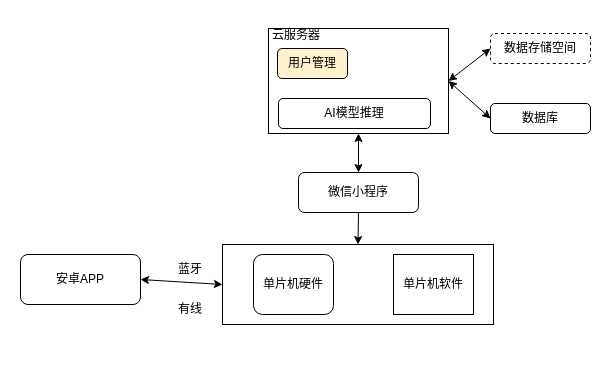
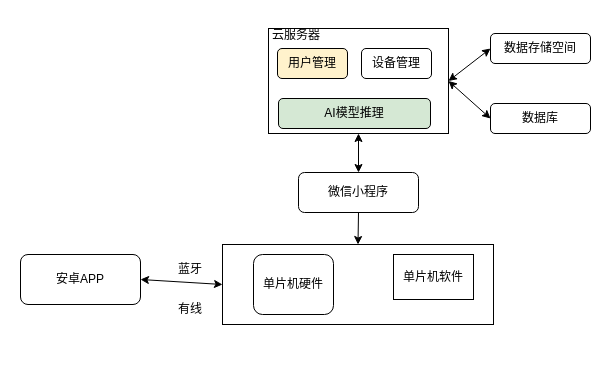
  <mxCell id="0" />
  <mxCell id="1" parent="0" />
  <mxCell id="2" value="安卓APP" style="rounded=1;whiteSpace=wrap;html=1;" vertex="1" parent="1"><mxGeometry x="20" y="254" width="120" height="50" as="geometry" /></mxCell>
  <mxCell id="3" value="" style="group" vertex="1" connectable="0" parent="1"><mxGeometry x="233" y="244" width="260" height="110" as="geometry" /></mxCell>
  <mxCell id="4" value="" style="rounded=0;whiteSpace=wrap;html=1;" vertex="1" parent="3"><mxGeometry x="-11" width="271" height="80" as="geometry" /></mxCell>
  <mxCell id="5" value="单片机硬件" style="whiteSpace=wrap;html=1;rounded=1;" vertex="1" parent="3"><mxGeometry x="20" y="10" width="80" height="60" as="geometry" /></mxCell>
- <mxCell id="6" value="单片机软件" style="rounded=0;whiteSpace=wrap;html=1;" vertex="1" parent="3"><mxGeometry x="160" y="10" width="80" height="60" as="geometry" /></mxCell>
+ <mxCell id="6" value="单片机软件" style="rounded=0;whiteSpace=wrap;html=1;" vertex="1" parent="3"><mxGeometry x="160" y="10" width="80" height="45" as="geometry" /></mxCell>
  <mxCell id="7" value="有线" style="text;strokeColor=none;align=center;fillColor=none;html=1;verticalAlign=middle;whiteSpace=wrap;rounded=0;" vertex="1" parent="1"><mxGeometry x="160" y="294" width="60" height="30" as="geometry" /></mxCell>
  <mxCell id="8" value="蓝牙" style="text;strokeColor=none;align=center;fillColor=none;html=1;verticalAlign=middle;whiteSpace=wrap;rounded=0;" vertex="1" parent="1"><mxGeometry x="160" y="254" width="60" height="30" as="geometry" /></mxCell>
  <mxCell id="9" value="" style="endArrow=classic;startArrow=classic;html=1;rounded=0;entryX=0;entryY=0.5;entryDx=0;entryDy=0;exitX=1;exitY=0.5;exitDx=0;exitDy=0;" edge="1" parent="1" source="2" target="4"><mxGeometry width="50" height="50" relative="1" as="geometry"><mxPoint x="130" y="324" as="sourcePoint" /><mxPoint x="180" y="274" as="targetPoint" /></mxGeometry></mxCell>
  <mxCell id="10" style="edgeStyle=orthogonalEdgeStyle;rounded=0;orthogonalLoop=1;jettySize=auto;html=1;exitX=0.5;exitY=0;exitDx=0;exitDy=0;entryX=0.5;entryY=1;entryDx=0;entryDy=0;startArrow=classic;startFill=1;" edge="1" parent="1" source="11" target="18"><mxGeometry relative="1" as="geometry" /></mxCell>
  <mxCell id="11" value="微信小程序" style="rounded=1;whiteSpace=wrap;html=1;" vertex="1" parent="1"><mxGeometry x="298" y="172" width="120" height="40" as="geometry" /></mxCell>
  <mxCell id="12" value="" style="endArrow=none;startArrow=classic;html=1;rounded=0;entryX=0.5;entryY=1;entryDx=0;entryDy=0;exitX=0.5;exitY=0;exitDx=0;exitDy=0;startFill=1;" edge="1" parent="1" source="4" target="11"><mxGeometry width="50" height="50" relative="1" as="geometry"><mxPoint x="320" y="194" as="sourcePoint" /><mxPoint x="370" y="144" as="targetPoint" /></mxGeometry></mxCell>
  <mxCell id="13" style="rounded=0;orthogonalLoop=1;jettySize=auto;html=1;exitX=1;exitY=0.5;exitDx=0;exitDy=0;entryX=0;entryY=0.5;entryDx=0;entryDy=0;startArrow=classic;startFill=1;" edge="1" parent="1" source="18" target="15"><mxGeometry relative="1" as="geometry" /></mxCell>
  <mxCell id="14" style="rounded=0;orthogonalLoop=1;jettySize=auto;html=1;exitX=1;exitY=0.5;exitDx=0;exitDy=0;entryX=0;entryY=0.5;entryDx=0;entryDy=0;startArrow=classic;startFill=1;" edge="1" parent="1" source="18" target="16"><mxGeometry relative="1" as="geometry" /></mxCell>
- <mxCell id="15" value="数据存储空间" style="rounded=1;whiteSpace=wrap;html=1;dashed=1;" vertex="1" parent="1"><mxGeometry x="490" y="33" width="100" height="30" as="geometry" /></mxCell>
+ <mxCell id="15" value="数据存储空间" style="rounded=1;whiteSpace=wrap;html=1;" vertex="1" parent="1"><mxGeometry x="490" y="33" width="100" height="30" as="geometry" /></mxCell>
  <mxCell id="16" value="数据库" style="rounded=1;whiteSpace=wrap;html=1;" vertex="1" parent="1"><mxGeometry x="490" y="103" width="100" height="30" as="geometry" /></mxCell>
  <mxCell id="17" value="" style="group" vertex="1" connectable="0" parent="1"><mxGeometry x="266" y="20" width="182" height="113" as="geometry" /></mxCell>
  <mxCell id="18" value="" style="rounded=0;whiteSpace=wrap;html=1;" vertex="1" parent="17"><mxGeometry x="2" y="8" width="180" height="105" as="geometry" /></mxCell>
  <mxCell id="19" value="用户管理" style="rounded=1;whiteSpace=wrap;html=1;fillColor=#fff2cc;" vertex="1" parent="17"><mxGeometry x="11" y="28" width="70" height="30" as="geometry" /></mxCell>
- <mxCell id="21" value="AI模型推理" style="rounded=1;whiteSpace=wrap;html=1;" vertex="1" parent="17"><mxGeometry x="12" y="78" width="152" height="30" as="geometry" /></mxCell>
+ <mxCell id="20" value="设备管理" style="rounded=1;whiteSpace=wrap;html=1;" vertex="1" parent="17"><mxGeometry x="95" y="28" width="70" height="30" as="geometry" /></mxCell>
+ <mxCell id="21" value="AI模型推理" style="rounded=1;whiteSpace=wrap;html=1;fillColor=#d5e8d4;" vertex="1" parent="17"><mxGeometry x="12" y="78" width="152" height="30" as="geometry" /></mxCell>
  <mxCell id="22" value="云服务器" style="text;strokeColor=none;align=center;fillColor=none;html=1;verticalAlign=middle;whiteSpace=wrap;rounded=0;" vertex="1" parent="17"><mxGeometry width="60" height="30" as="geometry" /></mxCell>
